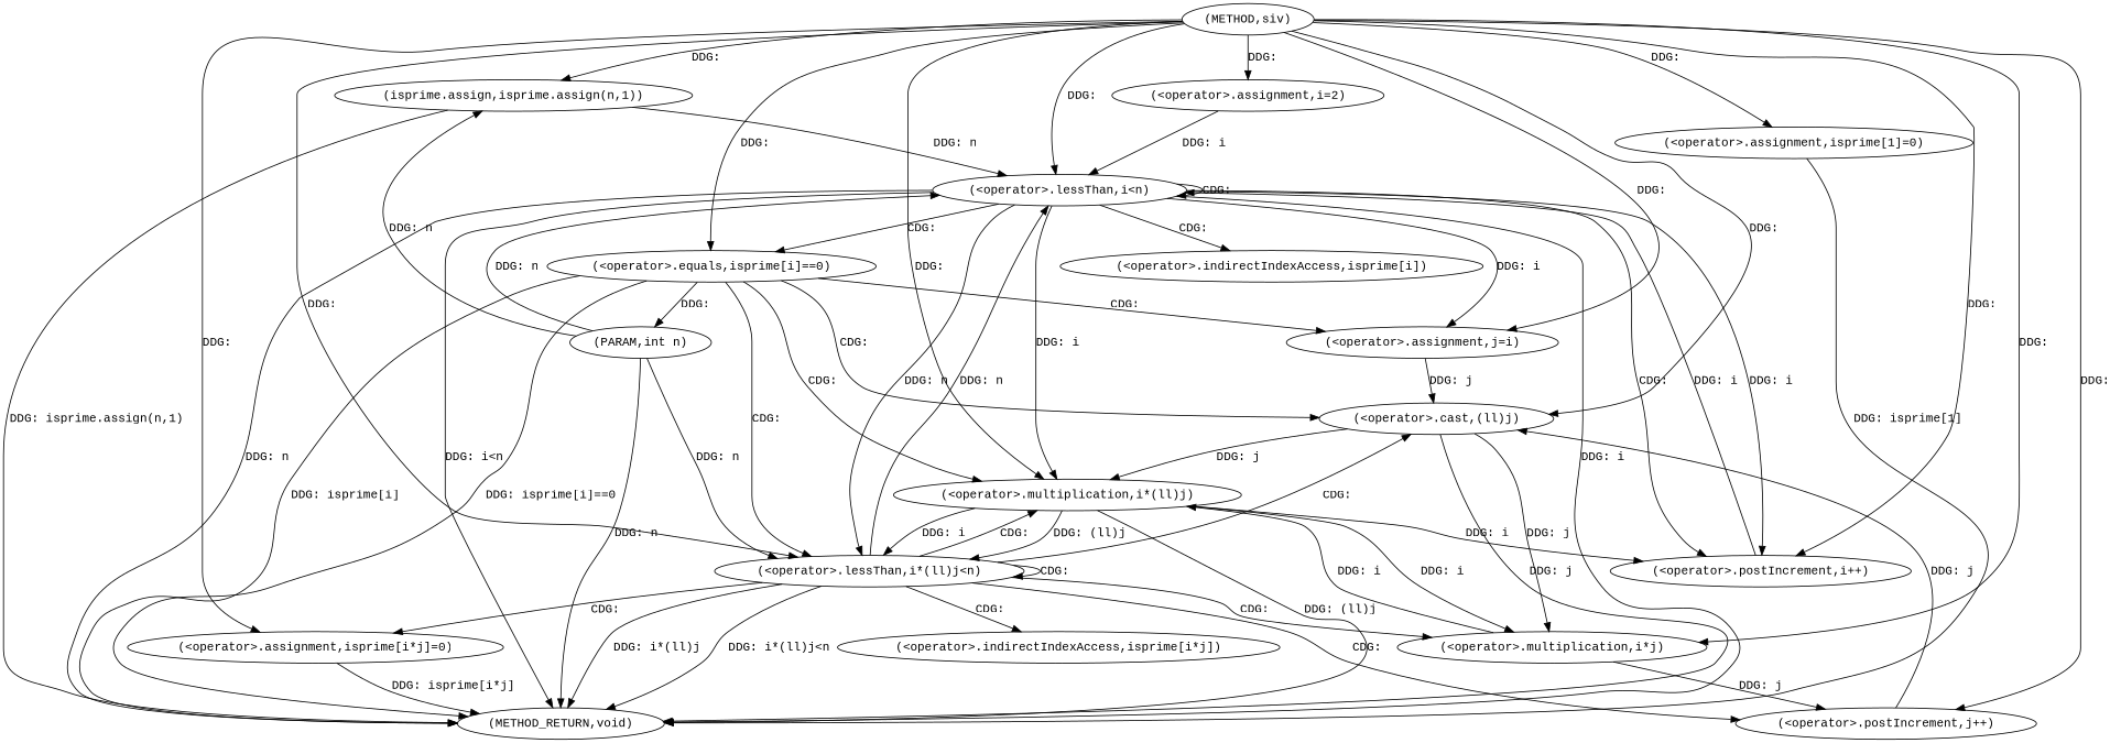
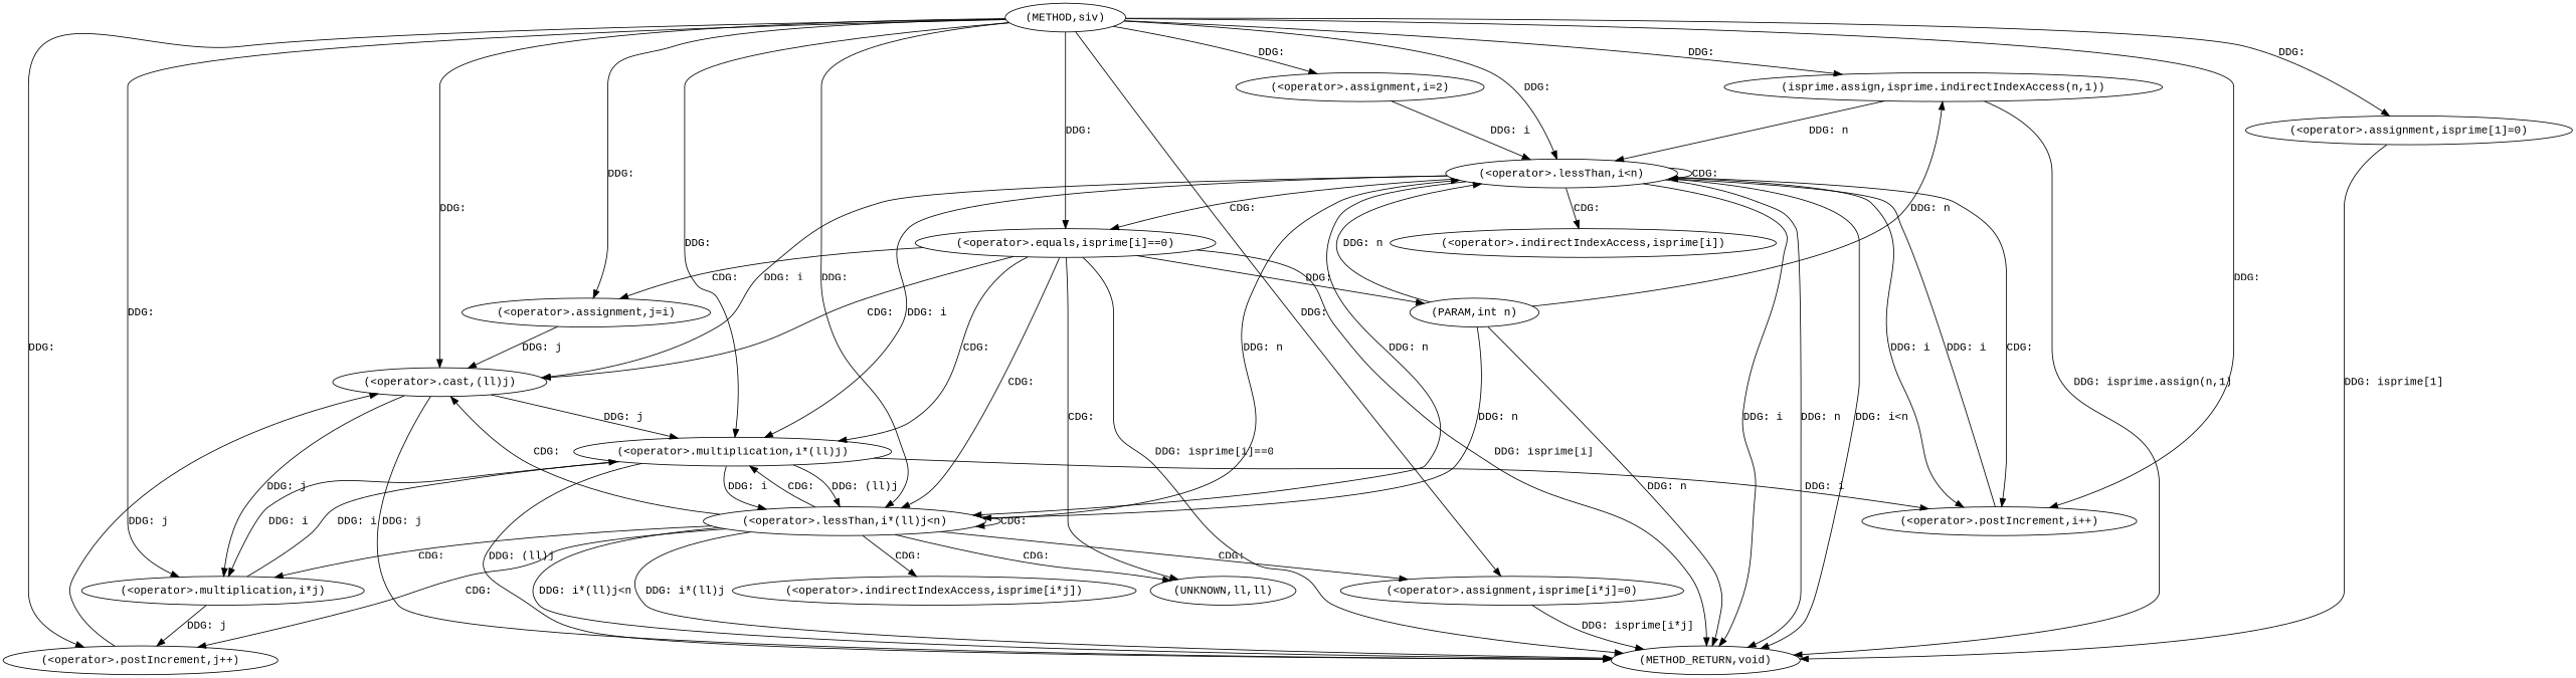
  digraph {
    fontname="Liberation Mono"
    node [fontname="Liberation Mono"]
    edge [fontname="Liberation Mono"]
    n1 [label="(METHOD,siv)"]
-   n2 [label="(isprime.assign,isprime.assign(n,1))"]
+   n2 [label="(isprime.assign,isprime.indirectIndexAccess(n,1))"]
    n3 [label="(<operator>.assignment,isprime[1]=0)"]
    n4 [label="(<operator>.assignment,i=2)"]
    n5 [label="(<operator>.lessThan,i<n)"]
    n6 [label="(<operator>.postIncrement,i++)"]
    n7 [label="(<operator>.assignment,j=i)"]
    n8 [label="(<operator>.equals,isprime[i]==0)"]
    n9 [label="(<operator>.lessThan,i*(ll)j<n)"]
    n10 [label="(<operator>.assignment,isprime[i*j]=0)"]
    n11 [label="(<operator>.postIncrement,j++)"]
    n12 [label="(<operator>.multiplication,i*(ll)j)"]
    n13 [label="(<operator>.cast,(ll)j)"]
    n14 [label="(<operator>.multiplication,i*j)"]
    n15 [label="(PARAM,int n)"]
    n16 [label="(METHOD_RETURN,void)"]
    n17 [label="(<operator>.indirectIndexAccess,isprime[i])"]
+   n18 [label="(UNKNOWN,ll,ll)"]
    n19 [label="(<operator>.indirectIndexAccess,isprime[i*j])"]
    n1 -> n2 [label="DDG: "]
    n1 -> n3 [label="DDG: "]
    n1 -> n4 [label="DDG: "]
    n1 -> n5 [label="DDG: "]
    n1 -> n6 [label="DDG: "]
    n1 -> n7 [label="DDG: "]
    n1 -> n8 [label="DDG: "]
    n1 -> n9 [label="DDG: "]
    n1 -> n10 [label="DDG: "]
    n1 -> n11 [label="DDG: "]
    n1 -> n12 [label="DDG: "]
    n1 -> n13 [label="DDG: "]
    n1 -> n14 [label="DDG: "]
    n2 -> n5 [label="DDG: n"]
    n2 -> n16 [label="DDG: isprime.assign(n,1)"]
    n3 -> n16 [label="DDG: isprime[1]"]
    n4 -> n5 [label="DDG: i"]
    n5 -> n5 [label="CDG: "]
    n5 -> n6 [label="DDG: i"]
    n5 -> n6 [label="CDG: "]
-   n5 -> n7 [label="DDG: i"]
+   n5 -> n13 [label="DDG: i"]
    n5 -> n8 [label="CDG: "]
    n5 -> n9 [label="DDG: n"]
    n5 -> n12 [label="DDG: i"]
    n5 -> n16 [label="DDG: i"]
    n5 -> n16 [label="DDG: n"]
    n5 -> n16 [label="DDG: i<n"]
    n5 -> n17 [label="CDG: "]
    n6 -> n5 [label="DDG: i"]
    n7 -> n13 [label="DDG: j"]
    n8 -> n7 [label="CDG: "]
    n8 -> n9 [label="CDG: "]
    n8 -> n12 [label="CDG: "]
    n8 -> n13 [label="CDG: "]
    n8 -> n15 [label="DDG: "]
    n8 -> n16 [label="DDG: isprime[i]"]
    n8 -> n16 [label="DDG: isprime[i]==0"]
+   n8 -> n18 [label="CDG: "]
    n9 -> n5 [label="DDG: n"]
    n9 -> n9 [label="CDG: "]
    n9 -> n10 [label="CDG: "]
    n9 -> n11 [label="CDG: "]
    n9 -> n12 [label="CDG: "]
    n9 -> n13 [label="CDG: "]
    n9 -> n14 [label="CDG: "]
    n9 -> n16 [label="DDG: i*(ll)j"]
    n9 -> n16 [label="DDG: i*(ll)j<n"]
+   n9 -> n18 [label="CDG: "]
    n9 -> n19 [label="CDG: "]
    n10 -> n16 [label="DDG: isprime[i*j]"]
    n11 -> n13 [label="DDG: j"]
    n12 -> n6 [label="DDG: i"]
    n12 -> n9 [label="DDG: (ll)j"]
    n12 -> n9 [label="DDG: i"]
    n12 -> n14 [label="DDG: i"]
    n12 -> n16 [label="DDG: (ll)j"]
    n13 -> n12 [label="DDG: j"]
    n13 -> n14 [label="DDG: j"]
    n13 -> n16 [label="DDG: j"]
    n14 -> n11 [label="DDG: j"]
    n14 -> n12 [label="DDG: i"]
    n15 -> n2 [label="DDG: n"]
    n15 -> n5 [label="DDG: n"]
    n15 -> n9 [label="DDG: n"]
    n15 -> n16 [label="DDG: n"]
  }
